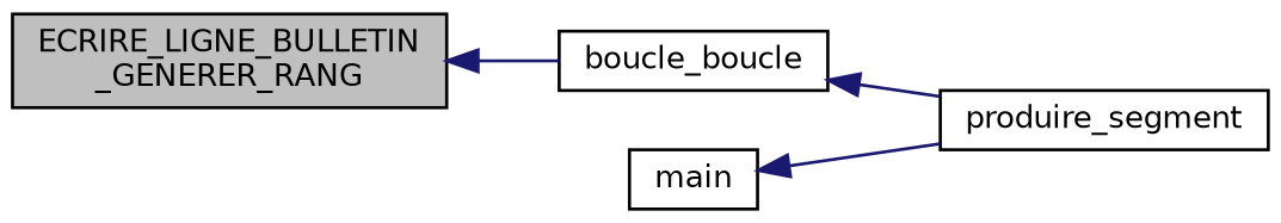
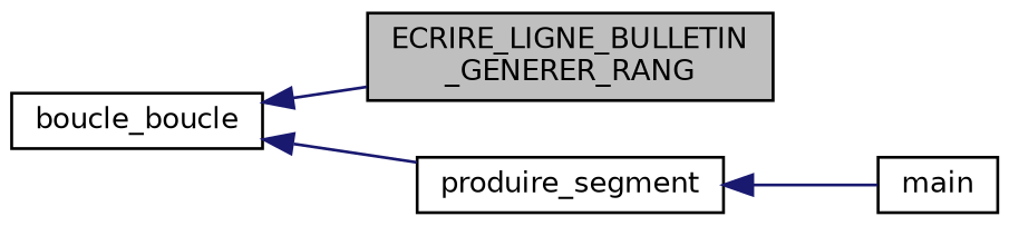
  digraph {
    rankdir=LR
    node [color=black fillcolor=white fontname=Helvetica fontsize=10 shape=record style=filled]
    edge [color=midnightblue dir=back fontname=Helvetica fontsize=10 labelfontname=Helvetica labelfontsize=10 style=solid]
    n1 [fillcolor=grey75 fontcolor=black height=0.2 label="ECRIRE_LIGNE_BULLETIN\l_GENERER_RANG" width=0.4]
    n2 [height=0.2 label=boucle_boucle width=0.4]
    n3 [height=0.2 label=produire_segment width=0.4]
    n4 [height=0.2 label=main width=0.4]
-   n1 -> n2
+   n2 -> n1
    n2 -> n3
-   n4 -> n3
+   n3 -> n4
  }
